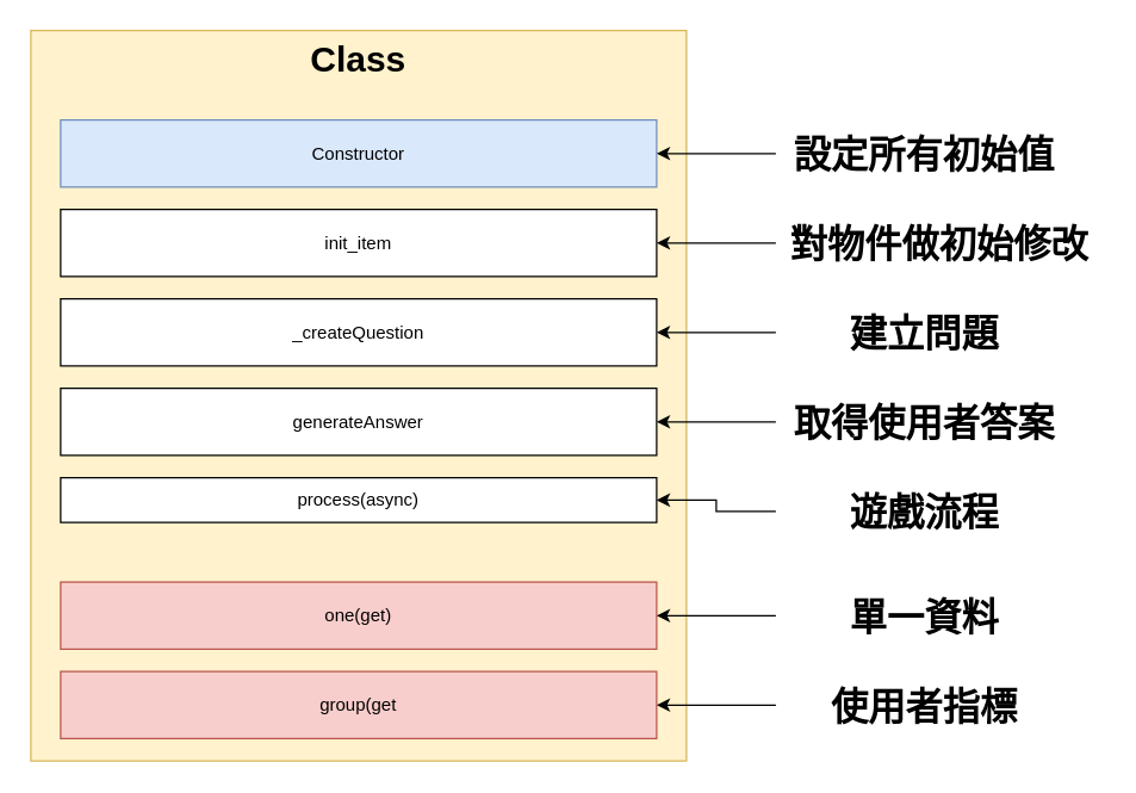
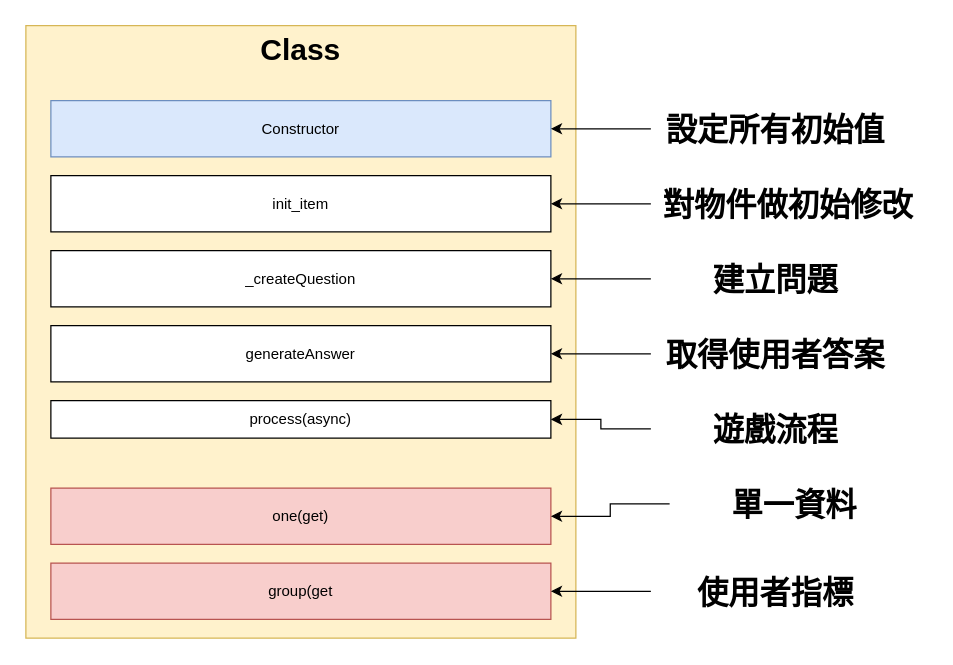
  <mxCell id="0" />
  <mxCell id="1" parent="0" />
  <mxCell id="2" value="&lt;h1&gt;Class&lt;/h1&gt;&lt;div&gt;&lt;br&gt;&lt;/div&gt;" style="text;html=1;strokeColor=#d6b656;fillColor=#fff2cc;spacing=5;spacingTop=-20;whiteSpace=wrap;overflow=hidden;rounded=0;align=center;" vertex="1" parent="1"><mxGeometry x="20" y="20" width="440" height="490" as="geometry" /></mxCell>
  <mxCell id="3" value="Constructor" style="rounded=0;whiteSpace=wrap;html=1;align=center;fillColor=#dae8fc;strokeColor=#6c8ebf;" vertex="1" parent="1"><mxGeometry x="40" y="80" width="400" height="45" as="geometry" /></mxCell>
  <mxCell id="4" value="init_item" style="rounded=0;whiteSpace=wrap;html=1;align=center;" vertex="1" parent="1"><mxGeometry x="40" y="140" width="400" height="45" as="geometry" /></mxCell>
  <mxCell id="5" value="_createQuestion" style="rounded=0;whiteSpace=wrap;html=1;align=center;" vertex="1" parent="1"><mxGeometry x="40" y="200" width="400" height="45" as="geometry" /></mxCell>
  <mxCell id="6" value="generateAnswer" style="rounded=0;whiteSpace=wrap;html=1;align=center;" vertex="1" parent="1"><mxGeometry x="40" y="260" width="400" height="45" as="geometry" /></mxCell>
  <mxCell id="7" value="process(async)" style="rounded=0;whiteSpace=wrap;html=1;align=center;" vertex="1" parent="1"><mxGeometry x="40" y="320" width="400" height="30" as="geometry" /></mxCell>
  <mxCell id="8" value="one(get)" style="rounded=0;whiteSpace=wrap;html=1;align=center;fillColor=#f8cecc;strokeColor=#b85450;" vertex="1" parent="1"><mxGeometry x="40" y="390" width="400" height="45" as="geometry" /></mxCell>
  <mxCell id="9" value="group(get" style="rounded=0;whiteSpace=wrap;html=1;align=center;fillColor=#f8cecc;strokeColor=#b85450;" vertex="1" parent="1"><mxGeometry x="40" y="450" width="400" height="45" as="geometry" /></mxCell>
  <mxCell id="10" value="" style="group" vertex="1" connectable="0" parent="1"><mxGeometry x="520" y="152.5" width="220" height="20" as="geometry" /></mxCell>
  <mxCell id="11" value="&lt;span style=&quot;font-size: 25px&quot;&gt;&lt;b&gt;對物件做初始修改&lt;/b&gt;&lt;/span&gt;" style="text;html=1;strokeColor=none;fillColor=none;align=center;verticalAlign=middle;whiteSpace=wrap;rounded=0;" vertex="1" parent="10"><mxGeometry width="220" height="20" as="geometry" /></mxCell>
  <mxCell id="12" value="" style="group" vertex="1" connectable="0" parent="1"><mxGeometry x="520" y="212.5" width="200" height="20" as="geometry" /></mxCell>
  <mxCell id="13" value="&lt;font size=&quot;1&quot;&gt;&lt;b style=&quot;font-size: 25px&quot;&gt;建立問題&lt;/b&gt;&lt;/font&gt;" style="text;html=1;strokeColor=none;fillColor=none;align=center;verticalAlign=middle;whiteSpace=wrap;rounded=0;" vertex="1" parent="12"><mxGeometry width="200" height="20" as="geometry" /></mxCell>
  <mxCell id="14" value="" style="group" vertex="1" connectable="0" parent="1"><mxGeometry x="520" y="272.5" width="200" height="20" as="geometry" /></mxCell>
  <mxCell id="15" value="&lt;font size=&quot;1&quot;&gt;&lt;b style=&quot;font-size: 25px&quot;&gt;取得使用者答案&lt;/b&gt;&lt;/font&gt;" style="text;html=1;strokeColor=none;fillColor=none;align=center;verticalAlign=middle;whiteSpace=wrap;rounded=0;" vertex="1" parent="14"><mxGeometry width="200" height="20" as="geometry" /></mxCell>
  <mxCell id="16" style="edgeStyle=orthogonalEdgeStyle;rounded=0;orthogonalLoop=1;jettySize=auto;html=1;" edge="1" parent="1" source="17" target="7"><mxGeometry relative="1" as="geometry" /></mxCell>
  <mxCell id="17" value="&lt;font size=&quot;1&quot;&gt;&lt;b style=&quot;font-size: 25px&quot;&gt;遊戲流程&lt;/b&gt;&lt;/font&gt;" style="text;html=1;strokeColor=none;fillColor=none;align=center;verticalAlign=middle;whiteSpace=wrap;rounded=0;" vertex="1" parent="1"><mxGeometry x="520" y="332.5" width="200" height="20" as="geometry" /></mxCell>
  <mxCell id="18" style="edgeStyle=orthogonalEdgeStyle;rounded=0;orthogonalLoop=1;jettySize=auto;html=1;" edge="1" parent="1" source="19" target="3"><mxGeometry relative="1" as="geometry" /></mxCell>
  <mxCell id="19" value="&lt;font size=&quot;1&quot;&gt;&lt;b style=&quot;font-size: 25px&quot;&gt;設定所有初始值&lt;/b&gt;&lt;/font&gt;" style="text;html=1;strokeColor=none;fillColor=none;align=center;verticalAlign=middle;whiteSpace=wrap;rounded=0;" vertex="1" parent="1"><mxGeometry x="520" y="92.5" width="200" height="20" as="geometry" /></mxCell>
  <mxCell id="20" style="edgeStyle=orthogonalEdgeStyle;rounded=0;orthogonalLoop=1;jettySize=auto;html=1;" edge="1" parent="1" source="21" target="8"><mxGeometry relative="1" as="geometry" /></mxCell>
- <mxCell id="21" value="&lt;font size=&quot;1&quot;&gt;&lt;b style=&quot;font-size: 25px&quot;&gt;單一資料&lt;/b&gt;&lt;/font&gt;" style="text;html=1;strokeColor=none;fillColor=none;align=center;verticalAlign=middle;whiteSpace=wrap;rounded=0;" vertex="1" parent="1"><mxGeometry x="520" y="402.5" width="200" height="20" as="geometry" /></mxCell>
+ <mxCell id="21" value="&lt;font size=&quot;1&quot;&gt;&lt;b style=&quot;font-size: 25px&quot;&gt;單一資料&lt;/b&gt;&lt;/font&gt;" style="text;html=1;strokeColor=none;fillColor=none;align=center;verticalAlign=middle;whiteSpace=wrap;rounded=0;" vertex="1" parent="1"><mxGeometry x="535" y="392.5" width="200" height="20" as="geometry" /></mxCell>
  <mxCell id="22" style="edgeStyle=orthogonalEdgeStyle;rounded=0;orthogonalLoop=1;jettySize=auto;html=1;entryX=1;entryY=0.5;entryDx=0;entryDy=0;" edge="1" parent="1" source="23" target="9"><mxGeometry relative="1" as="geometry" /></mxCell>
  <mxCell id="23" value="&lt;span style=&quot;font-size: 25px&quot;&gt;&lt;b&gt;使用者指標&lt;/b&gt;&lt;/span&gt;" style="text;html=1;strokeColor=none;fillColor=none;align=center;verticalAlign=middle;whiteSpace=wrap;rounded=0;" vertex="1" parent="1"><mxGeometry x="520" y="462.5" width="200" height="20" as="geometry" /></mxCell>
  <mxCell id="24" style="edgeStyle=orthogonalEdgeStyle;rounded=0;orthogonalLoop=1;jettySize=auto;html=1;entryX=1;entryY=0.5;entryDx=0;entryDy=0;" edge="1" parent="1" source="11" target="4"><mxGeometry relative="1" as="geometry" /></mxCell>
  <mxCell id="25" style="edgeStyle=orthogonalEdgeStyle;rounded=0;orthogonalLoop=1;jettySize=auto;html=1;entryX=1;entryY=0.5;entryDx=0;entryDy=0;" edge="1" parent="1" source="13" target="5"><mxGeometry relative="1" as="geometry" /></mxCell>
  <mxCell id="26" style="edgeStyle=orthogonalEdgeStyle;rounded=0;orthogonalLoop=1;jettySize=auto;html=1;" edge="1" parent="1" source="15" target="6"><mxGeometry relative="1" as="geometry" /></mxCell>
